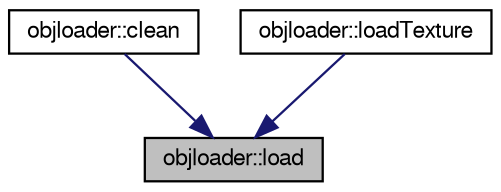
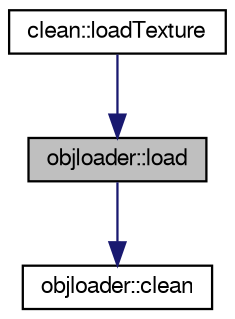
  digraph {
    rankdir=TB
    node [color=black fontname=FreeSans fontsize=10 shape=record]
    edge [color=midnightblue fontname=FreeSans fontsize=10 labelfontname=FreeSans labelfontsize=10 style=solid]
    n1 [fillcolor=grey75 fontcolor=black height=0.2 label="objloader::load" style=filled width=0.4]
    n2 [height=0.2 label="objloader::clean" width=0.4]
-   n3 [height=0.2 label="objloader::loadTexture" width=0.4]
-   n2 -> n1
+   n3 [height=0.2 label="clean::loadTexture" width=0.4]
+   n1 -> n2
    n3 -> n1
  }
